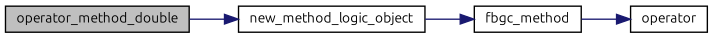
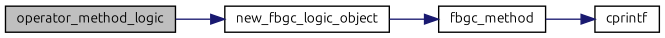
  digraph {
    fontname=Ubuntu
    rankdir=LR
    node [color=black fillcolor=white fontname=Ubuntu fontsize=10 shape=record style=filled]
    edge [color=midnightblue fontname=Ubuntu fontsize=10 labelfontname=Helvetica labelfontsize=10 style=solid]
-   n1 [fillcolor=grey75 fontcolor=black height=0.2 label=operator_method_double width=0.4]
-   n2 [height=0.2 label=new_method_logic_object width=0.4]
+   n1 [fillcolor=grey75 fontcolor=black height=0.2 label=operator_method_logic width=0.4]
+   n2 [height=0.2 label=new_fbgc_logic_object width=0.4]
    n3 [height=0.2 label=fbgc_method width=0.4]
-   n4 [height=0.2 label=operator width=0.4]
+   n4 [height=0.2 label=cprintf width=0.4]
    n1 -> n2
    n2 -> n3
    n3 -> n4
  }
